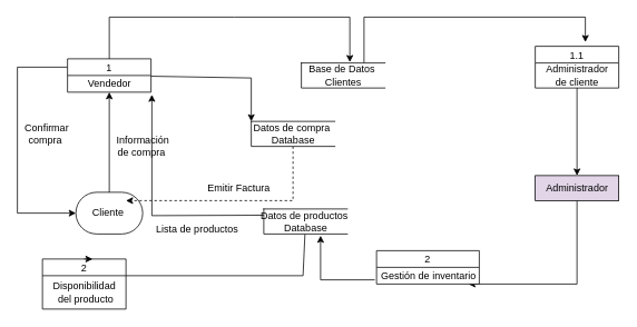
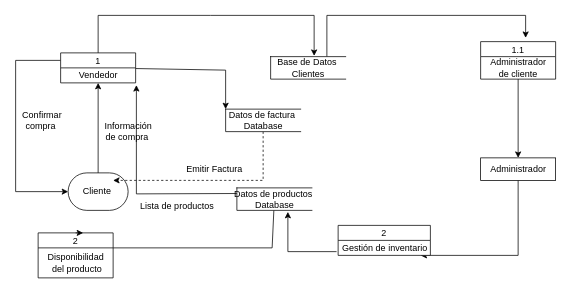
  <mxCell id="0" />
  <mxCell id="1" parent="0" />
  <mxCell id="2" style="edgeStyle=none;rounded=0;orthogonalLoop=1;jettySize=auto;html=1;exitX=0.5;exitY=0.5;exitDx=0;exitDy=-25;exitPerimeter=0;" edge="1" parent="1" source="3" target="8"><mxGeometry relative="1" as="geometry"><Array as="points" /></mxGeometry></mxCell>
  <mxCell id="3" value="Cliente&amp;nbsp;" style="html=1;dashed=0;whitespace=wrap;shape=mxgraph.dfd.start" vertex="1" parent="1"><mxGeometry x="90" y="230" width="80" height="50" as="geometry" /></mxCell>
  <mxCell id="4" style="edgeStyle=none;rounded=0;orthogonalLoop=1;jettySize=auto;html=1;exitX=0;exitY=0.25;exitDx=0;exitDy=0;entryX=0;entryY=0.5;entryDx=0;entryDy=0;entryPerimeter=0;" edge="1" parent="1" source="7" target="3"><mxGeometry relative="1" as="geometry"><Array as="points"><mxPoint x="20" y="80" /><mxPoint x="20" y="255" /></Array></mxGeometry></mxCell>
  <mxCell id="5" style="edgeStyle=none;rounded=0;orthogonalLoop=1;jettySize=auto;html=1;exitX=0.5;exitY=0;exitDx=0;exitDy=0;entryX=0.58;entryY=-0.033;entryDx=0;entryDy=0;entryPerimeter=0;" edge="1" parent="1" source="7" target="12"><mxGeometry relative="1" as="geometry"><Array as="points"><mxPoint x="130" y="20" /><mxPoint x="280" y="20" /><mxPoint x="418" y="20" /></Array></mxGeometry></mxCell>
  <mxCell id="6" style="edgeStyle=none;rounded=0;orthogonalLoop=1;jettySize=auto;html=1;entryX=0;entryY=0;entryDx=0;entryDy=0;" edge="1" parent="1" source="7" target="16"><mxGeometry relative="1" as="geometry"><Array as="points"><mxPoint x="300" y="93" /></Array></mxGeometry></mxCell>
  <mxCell id="7" value="1" style="swimlane;fontStyle=0;childLayout=stackLayout;horizontal=1;startSize=20;fillColor=#ffffff;horizontalStack=0;resizeParent=1;resizeParentMax=0;resizeLast=0;collapsible=0;marginBottom=0;swimlaneFillColor=#ffffff;" vertex="1" parent="1"><mxGeometry x="80" y="70" width="100" height="40" as="geometry" /></mxCell>
  <mxCell id="8" value="Vendedor" style="text;html=1;resizable=0;autosize=1;align=center;verticalAlign=middle;points=[];fillColor=none;strokeColor=none;rounded=0;" vertex="1" parent="7"><mxGeometry y="20" width="100" height="20" as="geometry" /></mxCell>
  <mxCell id="9" value="Información &lt;br&gt;de compra&amp;nbsp;" style="text;html=1;resizable=0;autosize=1;align=center;verticalAlign=middle;points=[];fillColor=none;strokeColor=none;rounded=0;" vertex="1" parent="1"><mxGeometry x="130" y="160" width="80" height="30" as="geometry" /></mxCell>
  <mxCell id="10" value="Confirmar &lt;br&gt;compra&amp;nbsp;" style="text;html=1;resizable=0;autosize=1;align=center;verticalAlign=middle;points=[];fillColor=none;strokeColor=none;rounded=0;" vertex="1" parent="1"><mxGeometry x="20" y="145" width="70" height="30" as="geometry" /></mxCell>
  <mxCell id="11" style="edgeStyle=none;rounded=0;orthogonalLoop=1;jettySize=auto;html=1;exitX=0.75;exitY=0;exitDx=0;exitDy=0;" edge="1" parent="1" source="12"><mxGeometry relative="1" as="geometry"><mxPoint x="700" y="50" as="targetPoint" /><Array as="points"><mxPoint x="435" y="20" /><mxPoint x="700" y="20" /></Array></mxGeometry></mxCell>
  <mxCell id="12" value="Base de Datos&amp;nbsp;&lt;br&gt;Clientes" style="html=1;dashed=0;whitespace=wrap;shape=partialRectangle;right=0;" vertex="1" parent="1"><mxGeometry x="360" y="75" width="100" height="30" as="geometry" /></mxCell>
  <mxCell id="13" value="1.1" style="swimlane;fontStyle=0;childLayout=stackLayout;horizontal=1;startSize=20;fillColor=#ffffff;horizontalStack=0;resizeParent=1;resizeParentMax=0;resizeLast=0;collapsible=0;marginBottom=0;swimlaneFillColor=#ffffff;" vertex="1" parent="1"><mxGeometry x="640" y="55" width="100" height="50" as="geometry" /></mxCell>
  <mxCell id="14" value="Administrador&lt;br&gt;&amp;nbsp;de cliente&amp;nbsp;" style="text;html=1;resizable=0;autosize=1;align=center;verticalAlign=middle;points=[];fillColor=none;strokeColor=none;rounded=0;" vertex="1" parent="13"><mxGeometry y="20" width="100" height="30" as="geometry" /></mxCell>
  <mxCell id="15" style="edgeStyle=none;rounded=0;orthogonalLoop=1;jettySize=auto;html=1;entryX=0.75;entryY=0.2;entryDx=0;entryDy=0;entryPerimeter=0;dashed=1;" edge="1" parent="1" source="16" target="3"><mxGeometry relative="1" as="geometry"><Array as="points"><mxPoint x="350" y="210" /><mxPoint x="350" y="240" /></Array></mxGeometry></mxCell>
- <mxCell id="16" value="Datos de compra&amp;nbsp;&lt;br&gt;Database" style="html=1;dashed=0;whitespace=wrap;shape=partialRectangle;right=0;" vertex="1" parent="1"><mxGeometry x="300" y="145" width="100" height="30" as="geometry" /></mxCell>
+ <mxCell id="16" value="Datos de factura&amp;nbsp;&lt;br&gt;Database" style="html=1;dashed=0;whitespace=wrap;shape=partialRectangle;right=0;" vertex="1" parent="1"><mxGeometry x="300" y="145" width="100" height="30" as="geometry" /></mxCell>
  <mxCell id="17" style="edgeStyle=none;rounded=0;orthogonalLoop=1;jettySize=auto;html=1;" edge="1" parent="1" source="14"><mxGeometry relative="1" as="geometry"><mxPoint x="690" y="210" as="targetPoint" /></mxGeometry></mxCell>
  <mxCell id="18" value="" style="edgeStyle=none;rounded=0;orthogonalLoop=1;jettySize=auto;html=1;" edge="1" parent="1" source="19"><mxGeometry relative="1" as="geometry"><mxPoint x="560" y="340" as="targetPoint" /><Array as="points"><mxPoint x="690" y="340" /></Array></mxGeometry></mxCell>
- <mxCell id="19" value="Administrador" style="html=1;dashed=0;whitespace=wrap;fillColor=#e1d5e7;" vertex="1" parent="1"><mxGeometry x="640" y="210" width="100" height="30" as="geometry" /></mxCell>
+ <mxCell id="19" value="Administrador" style="html=1;dashed=0;whitespace=wrap;" vertex="1" parent="1"><mxGeometry x="640" y="210" width="100" height="30" as="geometry" /></mxCell>
  <mxCell id="20" style="edgeStyle=none;rounded=0;orthogonalLoop=1;jettySize=auto;html=1;entryX=0.68;entryY=1.067;entryDx=0;entryDy=0;entryPerimeter=0;exitX=-0.017;exitY=0.75;exitDx=0;exitDy=0;exitPerimeter=0;" edge="1" parent="1" source="22" target="25"><mxGeometry relative="1" as="geometry"><Array as="points"><mxPoint x="383" y="335" /></Array></mxGeometry></mxCell>
  <mxCell id="21" value="2" style="swimlane;fontStyle=0;childLayout=stackLayout;horizontal=1;startSize=20;fillColor=#ffffff;horizontalStack=0;resizeParent=1;resizeParentMax=0;resizeLast=0;collapsible=0;marginBottom=0;swimlaneFillColor=#ffffff;" vertex="1" parent="1"><mxGeometry x="450" y="300" width="123" height="40" as="geometry" /></mxCell>
  <mxCell id="22" value="Gestión de inventario" style="text;html=1;resizable=0;autosize=1;align=center;verticalAlign=middle;points=[];fillColor=none;strokeColor=none;rounded=0;" vertex="1" parent="21"><mxGeometry y="20" width="123" height="20" as="geometry" /></mxCell>
  <mxCell id="23" style="edgeStyle=none;rounded=0;orthogonalLoop=1;jettySize=auto;html=1;exitX=0;exitY=0.25;exitDx=0;exitDy=0;entryX=1.01;entryY=1.15;entryDx=0;entryDy=0;entryPerimeter=0;" edge="1" parent="1" source="25" target="8"><mxGeometry relative="1" as="geometry"><Array as="points"><mxPoint x="181" y="258" /></Array></mxGeometry></mxCell>
  <mxCell id="24" style="edgeStyle=none;rounded=0;orthogonalLoop=1;jettySize=auto;html=1;" edge="1" parent="1" source="25"><mxGeometry relative="1" as="geometry"><mxPoint x="140" y="330" as="targetPoint" /><Array as="points"><mxPoint x="362" y="330" /></Array></mxGeometry></mxCell>
  <mxCell id="25" value="Datos de productos&amp;nbsp;&lt;br&gt;Database" style="html=1;dashed=0;whitespace=wrap;shape=partialRectangle;right=0;" vertex="1" parent="1"><mxGeometry x="315" y="250" width="100" height="30" as="geometry" /></mxCell>
  <mxCell id="26" value="Lista de productos&lt;br&gt;" style="text;html=1;align=center;verticalAlign=middle;resizable=0;points=[];autosize=1;strokeColor=none;" vertex="1" parent="1"><mxGeometry x="180" y="265" width="110" height="20" as="geometry" /></mxCell>
  <mxCell id="27" value="2" style="swimlane;fontStyle=0;childLayout=stackLayout;horizontal=1;startSize=20;fillColor=#ffffff;horizontalStack=0;resizeParent=1;resizeParentMax=0;resizeLast=0;collapsible=0;marginBottom=0;swimlaneFillColor=#ffffff;" vertex="1" parent="1"><mxGeometry x="50" y="310" width="100" height="60" as="geometry" /></mxCell>
  <mxCell id="28" style="edgeStyle=none;rounded=0;orthogonalLoop=1;jettySize=auto;html=1;exitX=0.5;exitY=0;exitDx=0;exitDy=0;entryX=0.6;entryY=0;entryDx=0;entryDy=0;entryPerimeter=0;" edge="1" parent="1" source="27" target="27"><mxGeometry relative="1" as="geometry" /></mxCell>
  <mxCell id="29" value="Disponibilidad&lt;br&gt;&amp;nbsp;del producto&lt;br&gt;" style="text;html=1;resizable=0;autosize=1;align=center;verticalAlign=middle;points=[];fillColor=none;strokeColor=none;rounded=0;" vertex="1" parent="1"><mxGeometry x="55" y="335" width="90" height="30" as="geometry" /></mxCell>
  <mxCell id="30" value="Emitir Factura" style="text;html=1;resizable=0;autosize=1;align=center;verticalAlign=middle;points=[];fillColor=none;strokeColor=none;rounded=0;" vertex="1" parent="1"><mxGeometry x="240" y="215" width="90" height="20" as="geometry" /></mxCell>
